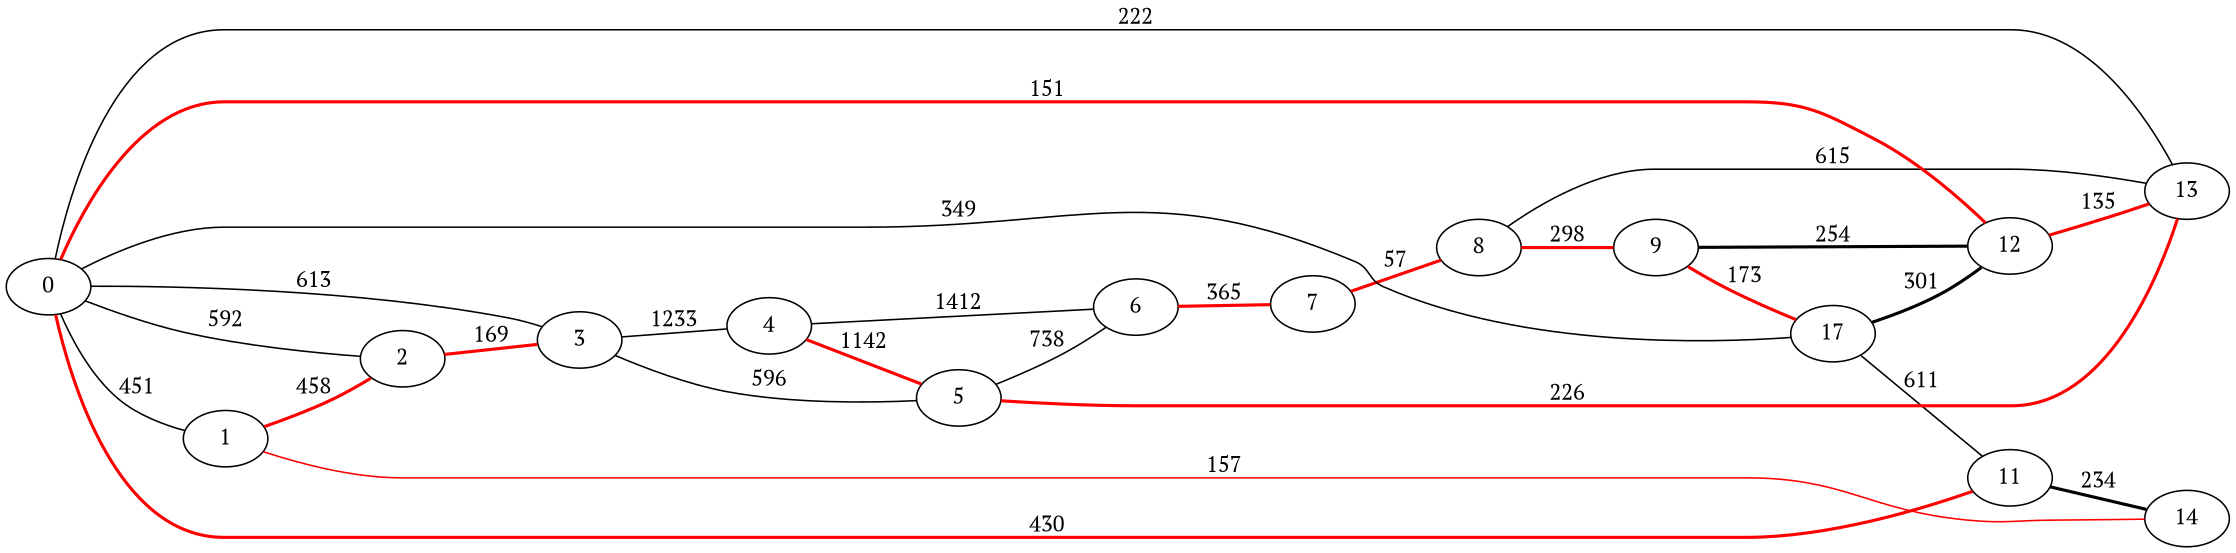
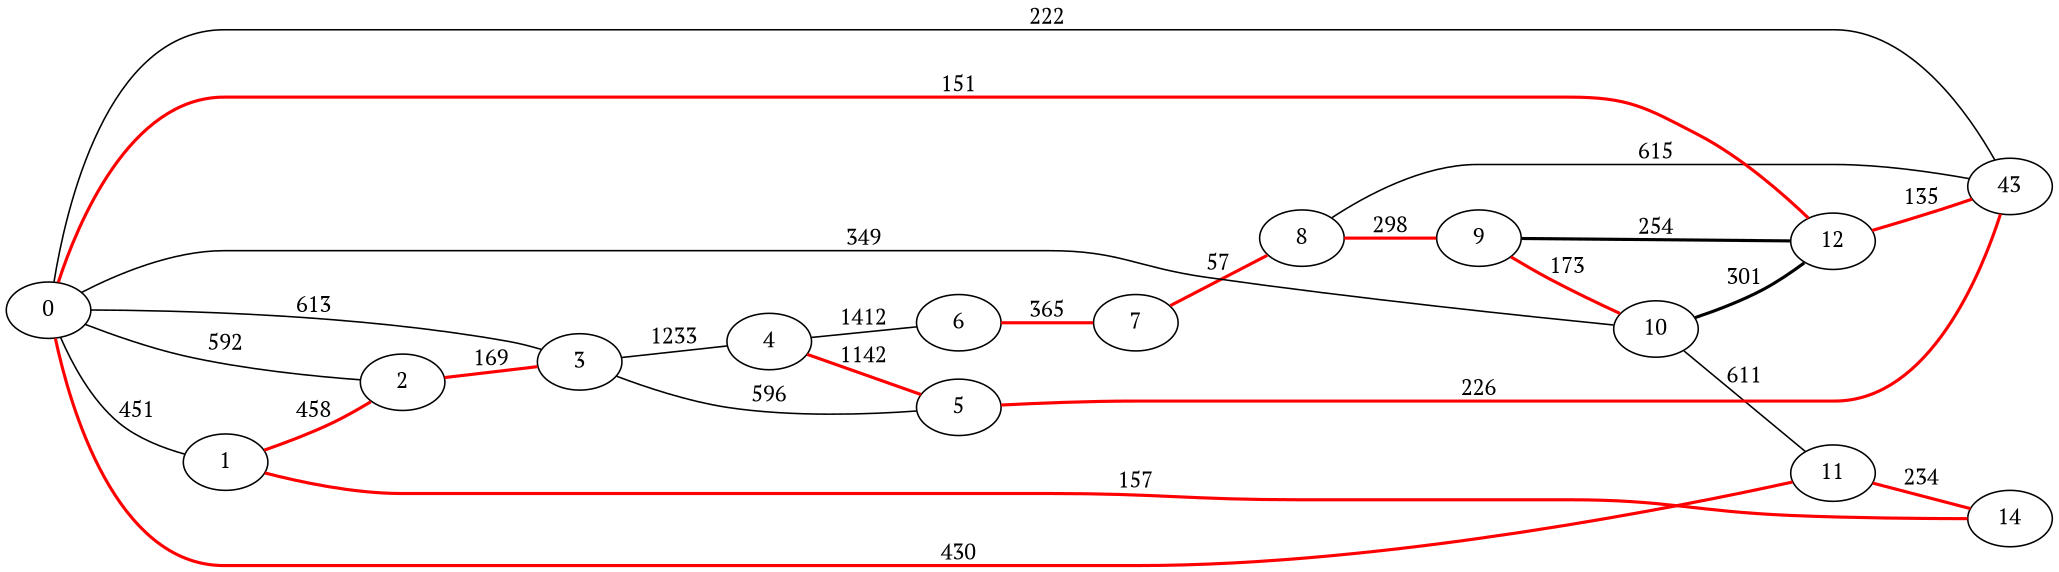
  graph {
    fontname="PT Serif"
    rankdir=LR
    node [fontname="PT Serif"]
    edge [color=red fontname="PT Serif" style=bold]
    7
    8
-   13
+   13 [label=43]
    9
    12
-   10 [label=17]
+   10
    0
    1
    2
    3
    11
    14
    5
    4
    6
    7 -- 8 [label=57]
    8 -- 13 [label=615 color="" style=""]
    8 -- 9 [label=298]
    9 -- 12 [color=black label=254]
    9 -- 10 [label=173]
    12 -- 13 [label=135]
    10 -- 12 [label=301 color=""]
    10 -- 11 [label=611 color="" style=""]
    0 -- 13 [label=222 color="" style=""]
    0 -- 12 [label=151]
    0 -- 10 [label=349 color="" style=""]
    0 -- 1 [label=451 color="" style=""]
    0 -- 2 [label=592 color="" style=""]
    0 -- 3 [label=613 color="" style=""]
    0 -- 11 [label=430]
    1 -- 2 [label=458]
-   1 -- 14 [label=157 style=solid]
+   1 -- 14 [label=157]
    2 -- 3 [label=169]
    3 -- 5 [label=596 color="" style=""]
    3 -- 4 [label=1233 color="" style=""]
-   11 -- 14 [color=black label=234]
+   11 -- 14 [label=234]
    5 -- 13 [label=226]
-   5 -- 6 [label=738 color="" style=""]
    4 -- 5 [label=1142]
    4 -- 6 [label=1412 color="" style=""]
    6 -- 7 [label=365]
  }
